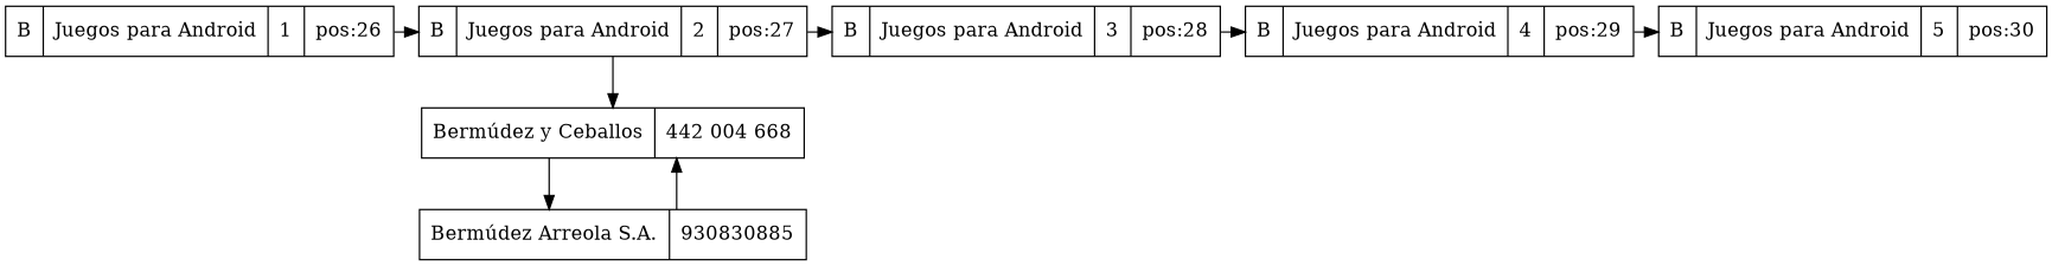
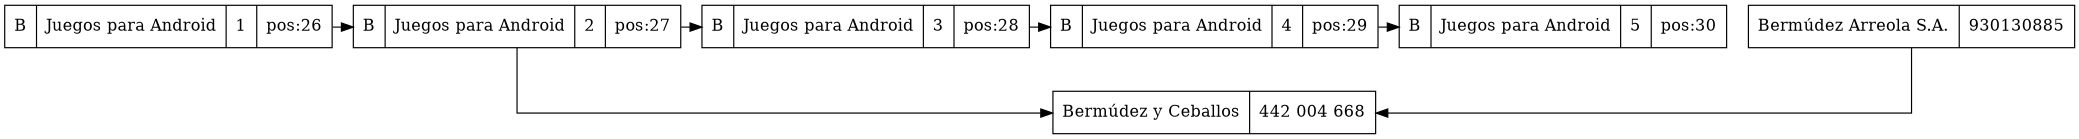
  digraph {
    splines=ortho
    node [shape=record]
    n1 [label="B|Juegos para Android|1|pos:26"]
    n2 [label="B|Juegos para Android|2|pos:27"]
    n3 [label="B|Juegos para Android|3|pos:28"]
    n4 [label="B|Juegos para Android|4|pos:29"]
    n5 [label="B|Juegos para Android|5|pos:30"]
    n6 [label="Bermúdez y Ceballos|442 004 668"]
-   n7 [label="Bermúdez Arreola S.A.|930830885"]
+   n7 [label="Bermúdez Arreola S.A.|930130885"]
    subgraph sub_1 {
      rank=same
      n1
      n2
      n3
      n4
      n5
    }
    n1 -> n2
    n2 -> n3
    n2 -> n6
    n3 -> n4
    n4 -> n5
-   n6 -> n7
    n7 -> n6
  }
